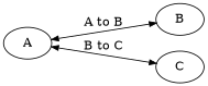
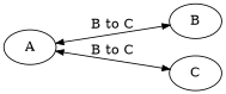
  digraph {
    nodesep=0.25
    rankdir=LR
    ranksep=1
    node [fillcolor=white shape=ellipse style=filled]
    edge [arrowsize=.8 dir=both]
    n1 [label=A]
    n2 [label=B]
    n3 [label=C]
-   n1 -> n2 [label="A to B"]
+   n1 -> n2 [label="B to C"]
    n1 -> n3 [label="B to C"]
  }
